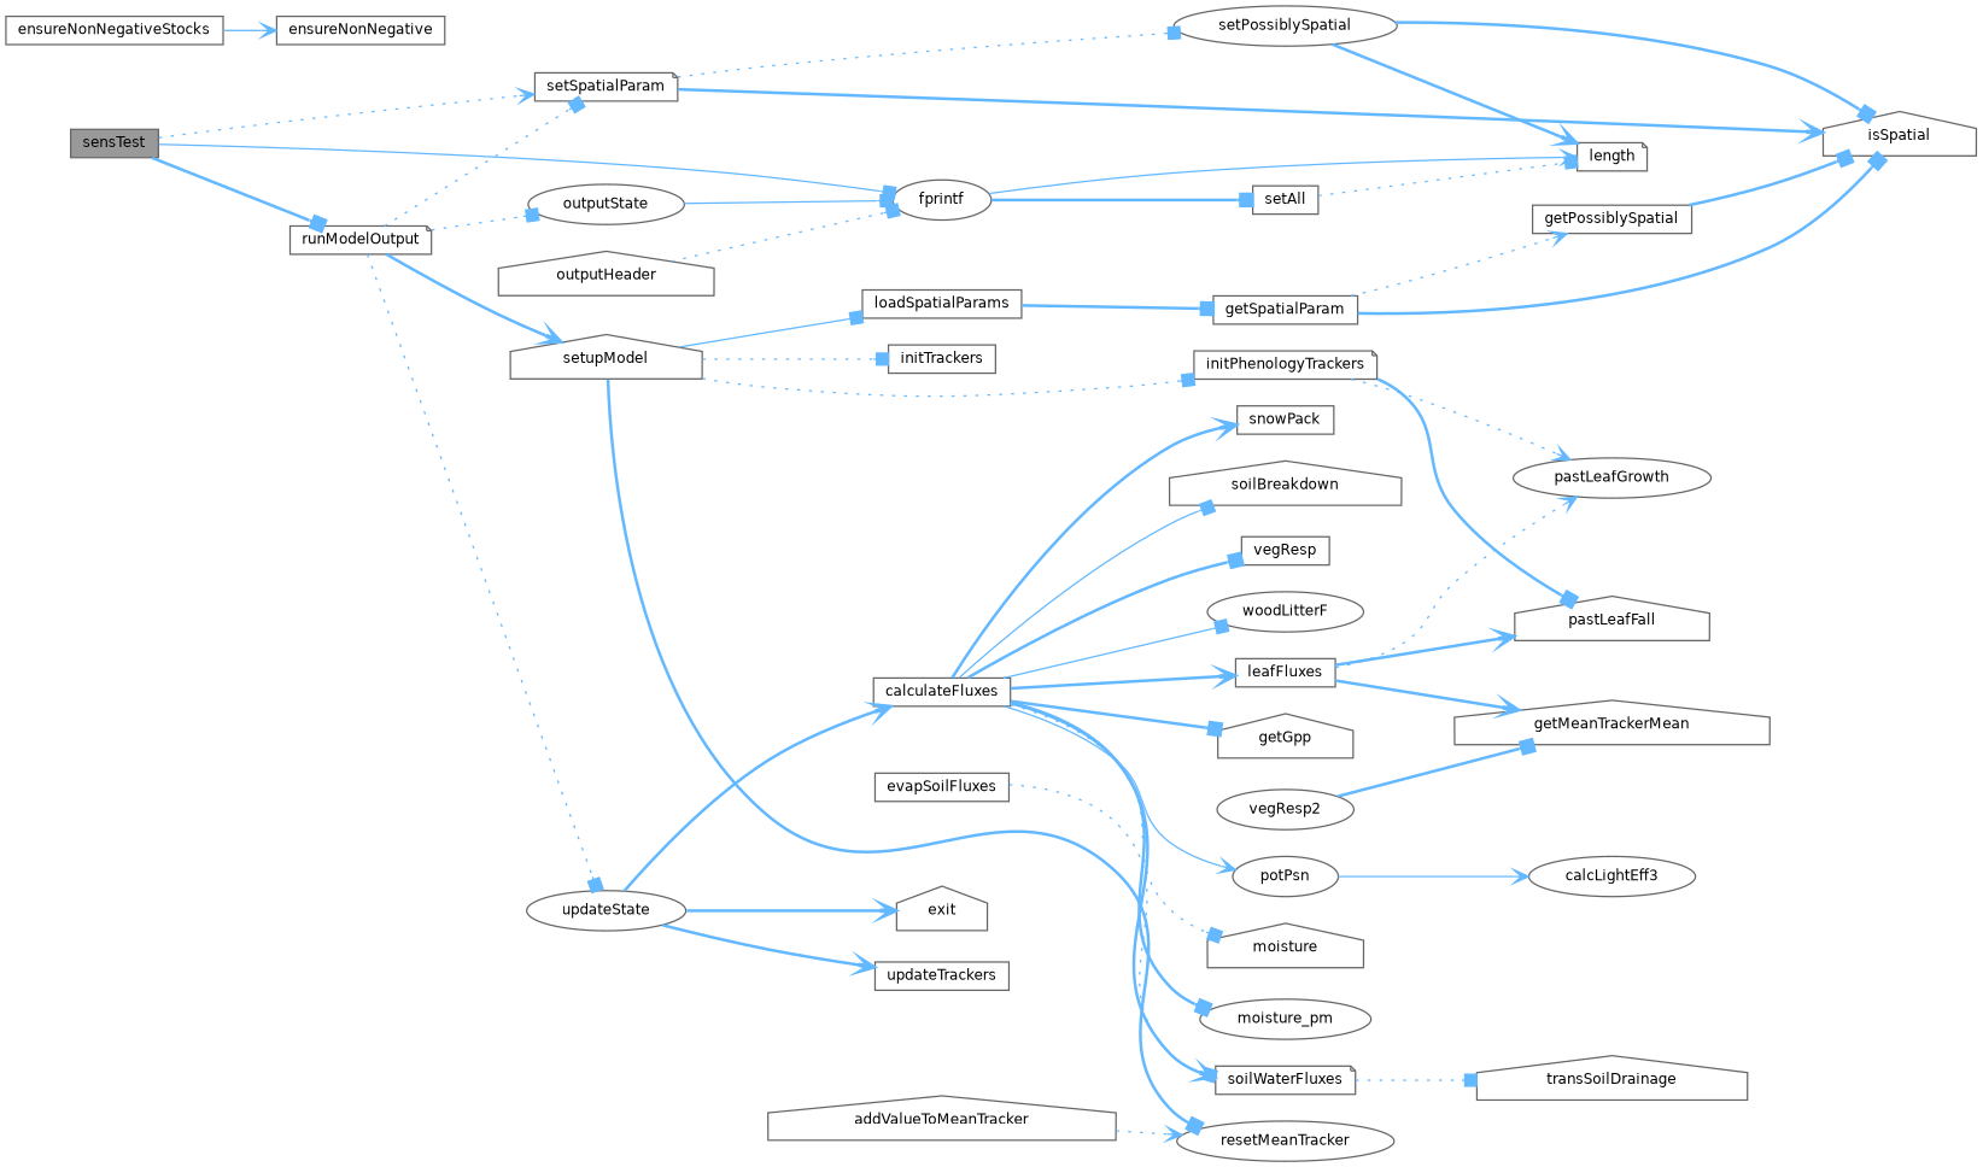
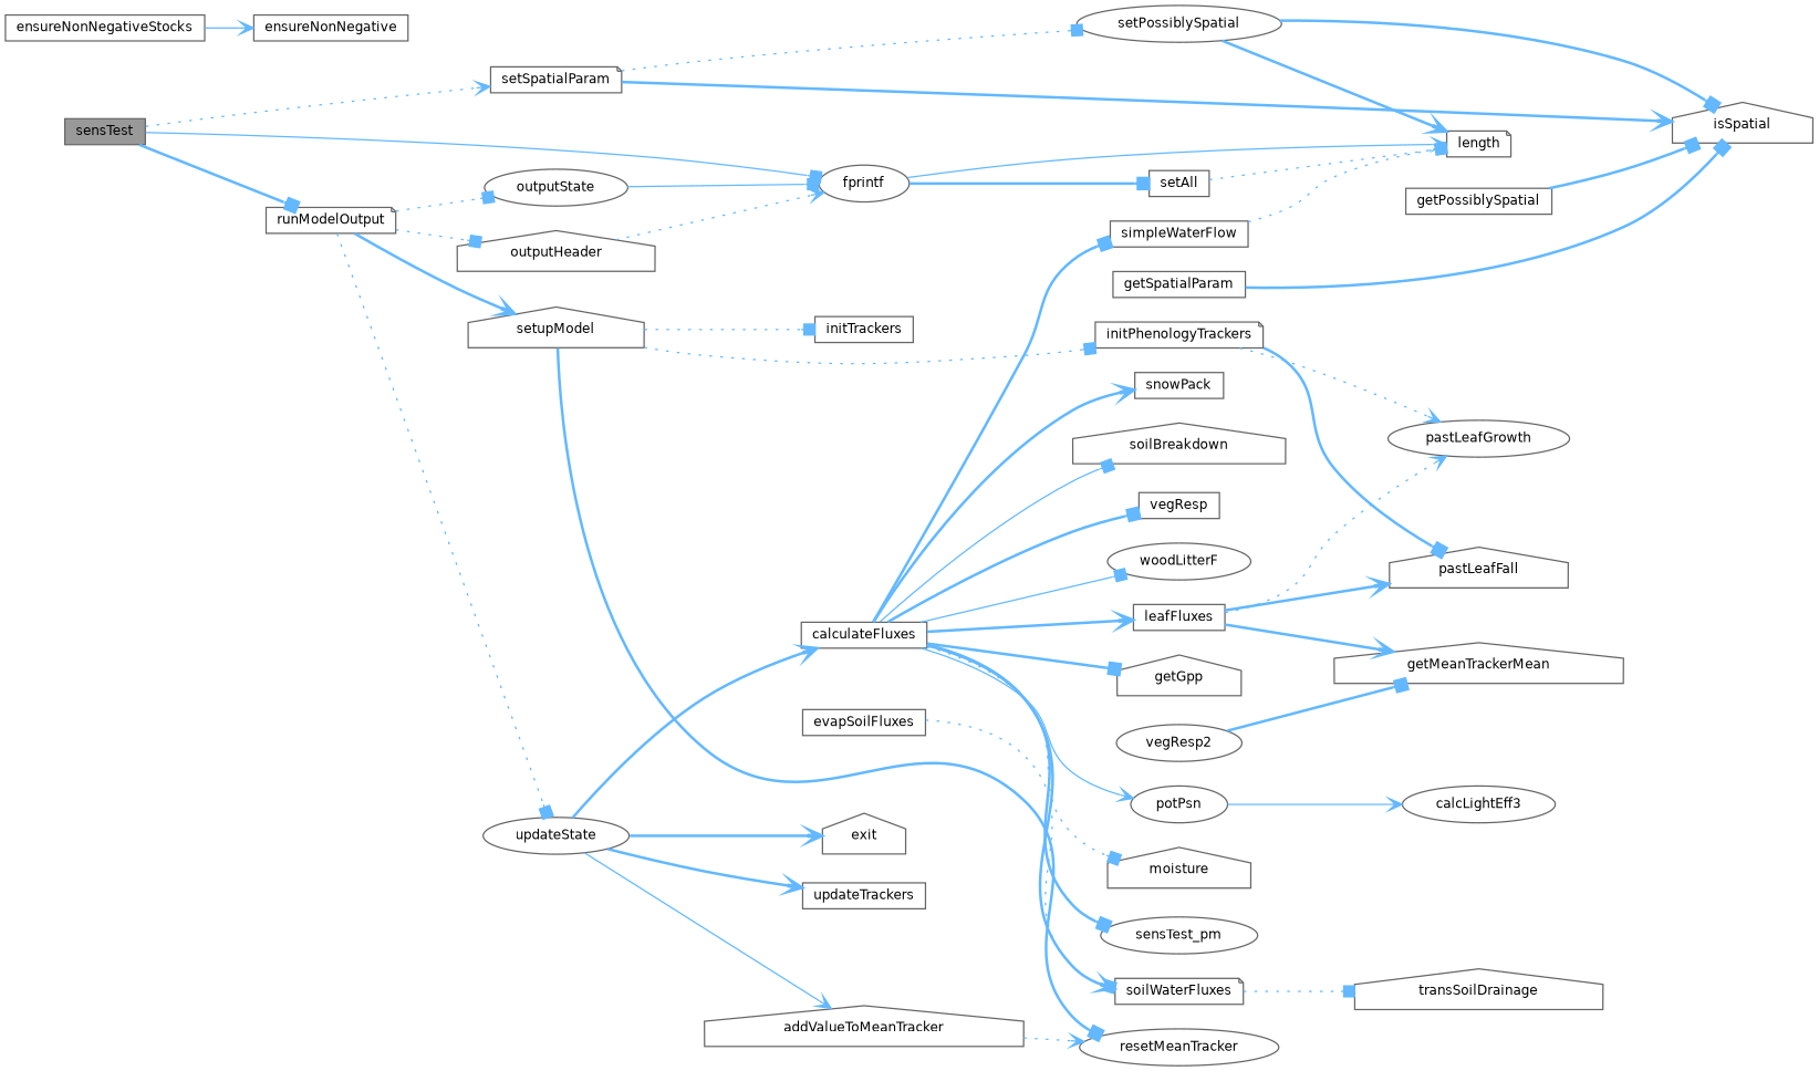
  digraph {
    rankdir=LR
    node [color=grey40 fillcolor=white fontname=Helvetica fontsize=10 shape=box style=filled]
    edge [arrowhead=box color=steelblue1 fontname=Helvetica fontsize=10 labelfontname=Helvetica labelfontsize=10 style=bold]
    n1 [color=gray40 fillcolor=grey60 fontcolor=black height=0.2 label=sensTest width=0.4]
    n2 [height=0.2 label=fprintf shape=ellipse width=0.4]
    n3 [height=0.2 label=runModelOutput shape=note width=0.4]
    n4 [height=0.2 label=setSpatialParam shape=note width=0.4]
    n5 [height=0.2 label=length shape=note width=0.4]
    n6 [height=0.2 label=setAll width=0.4]
    n7 [height=0.2 label=outputHeader shape=house width=0.4]
    n8 [height=0.2 label=outputState shape=ellipse width=0.4]
    n9 [height=0.2 label=setupModel shape=house width=0.4]
    n10 [height=0.2 label=updateState shape=ellipse width=0.4]
    n11 [height=0.2 label=isSpatial shape=house width=0.4]
    n12 [height=0.2 label=setPossiblySpatial shape=ellipse width=0.4]
    n13 [height=0.2 label=initPhenologyTrackers shape=note width=0.4]
    n14 [height=0.2 label=initTrackers width=0.4]
-   n15 [height=0.2 label=loadSpatialParams width=0.4]
    n16 [height=0.2 label=resetMeanTracker shape=ellipse width=0.4]
    n17 [height=0.2 label=addValueToMeanTracker shape=house width=0.4]
    n18 [height=0.2 label=calculateFluxes width=0.4]
    n19 [height=0.2 label=exit shape=house width=0.4]
    n20 [height=0.2 label=updateTrackers width=0.4]
    n21 [height=0.2 label=pastLeafFall shape=house width=0.4]
    n22 [height=0.2 label=pastLeafGrowth shape=ellipse width=0.4]
    n23 [height=0.2 label=getSpatialParam width=0.4]
    n24 [height=0.2 label=getPossiblySpatial width=0.4]
    n25 [height=0.2 label=getGpp shape=house width=0.4]
    n26 [height=0.2 label=leafFluxes width=0.4]
    n27 [height=0.2 label=moisture shape=house width=0.4]
-   n28 [height=0.2 label=moisture_pm shape=ellipse width=0.4]
+   n28 [height=0.2 label=sensTest_pm shape=ellipse width=0.4]
    n29 [height=0.2 label=potPsn shape=ellipse width=0.4]
+   n30 [height=0.2 label=simpleWaterFlow width=0.4]
    n31 [height=0.2 label=snowPack width=0.4]
    n32 [height=0.2 label=soilBreakdown shape=house width=0.4]
    n33 [height=0.2 label=soilWaterFluxes shape=note width=0.4]
    n34 [height=0.2 label=vegResp width=0.4]
    n35 [height=0.2 label=woodLitterF shape=ellipse width=0.4]
    n36 [height=0.2 label=ensureNonNegativeStocks width=0.4]
    n37 [height=0.2 label=ensureNonNegative width=0.4]
    n38 [height=0.2 label=getMeanTrackerMean shape=house width=0.4]
    n39 [height=0.2 label=calcLightEff3 shape=ellipse width=0.4]
    n40 [height=0.2 label=transSoilDrainage shape=house width=0.4]
    n41 [height=0.2 label=vegResp2 shape=ellipse width=0.4]
    n42 [height=0.2 label=evapSoilFluxes width=0.4]
    n1 -> n2 [style=solid]
    n1 -> n3
    n1 -> n4 [arrowhead=vee style=dotted]
    n2 -> n5 [arrowhead=vee style=solid]
    n2 -> n6
-   n3 -> n4 [style=dotted]
+   n3 -> n7 [style=dotted]
    n3 -> n8 [style=dotted]
    n3 -> n9 [arrowhead=vee]
    n3 -> n10 [style=dotted]
    n4 -> n11 [arrowhead=vee]
    n4 -> n12 [style=dotted]
    n6 -> n5 [style=dotted]
-   n7 -> n2 [style=dotted]
+   n7 -> n2 [arrowhead=vee style=dotted]
    n8 -> n2 [style=solid]
    n9 -> n13 [style=dotted]
    n9 -> n14 [style=dotted]
-   n9 -> n15 [style=solid]
    n9 -> n16
+   n10 -> n17 [arrowhead=vee style=solid]
    n10 -> n18 [arrowhead=vee]
    n10 -> n19 [arrowhead=vee]
    n10 -> n20 [arrowhead=vee]
    n12 -> n5 [arrowhead=vee]
    n12 -> n11
    n13 -> n21
    n13 -> n22 [arrowhead=vee style=dotted]
-   n15 -> n23
    n17 -> n16 [arrowhead=vee style=dotted]
    n18 -> n25
    n18 -> n26 [arrowhead=vee]
    n18 -> n27 [style=dotted]
    n18 -> n28
    n18 -> n29 [arrowhead=vee style=solid]
+   n18 -> n30
    n18 -> n31 [arrowhead=vee]
    n18 -> n32 [style=solid]
    n18 -> n33 [arrowhead=vee]
    n18 -> n34
    n18 -> n35 [style=solid]
    n23 -> n11
-   n23 -> n24 [arrowhead=vee style=dotted]
    n24 -> n11
    n26 -> n21 [arrowhead=vee]
    n26 -> n22 [arrowhead=vee style=dotted]
    n26 -> n38 [arrowhead=vee]
    n29 -> n39 [arrowhead=vee style=solid]
+   n30 -> n5 [style=dotted]
    n33 -> n40 [style=dotted]
    n36 -> n37 [arrowhead=vee style=solid]
    n41 -> n38
    n42 -> n33 [style=dotted]
  }
